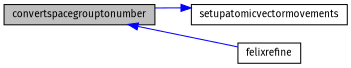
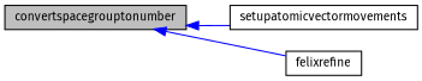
  digraph {
    fontname="Fira Sans"
    rankdir=LR
    node [color=black fillcolor=white fontname="Fira Sans" fontsize=10 shape=record style=filled]
    edge [color=blue dir=back fontname="Fira Sans" fontsize=10 labelfontname=Helvetica labelfontsize=10 style=solid]
    n1 [fillcolor=grey75 fontcolor=black height=0.2 label=convertspacegrouptonumber width=0.4]
    n2 [height=0.2 label=setupatomicvectormovements width=0.4]
    n3 [height=0.2 label=felixrefine width=0.4]
-   n2 -> n1
+   n1 -> n2
    n1 -> n3
  }
